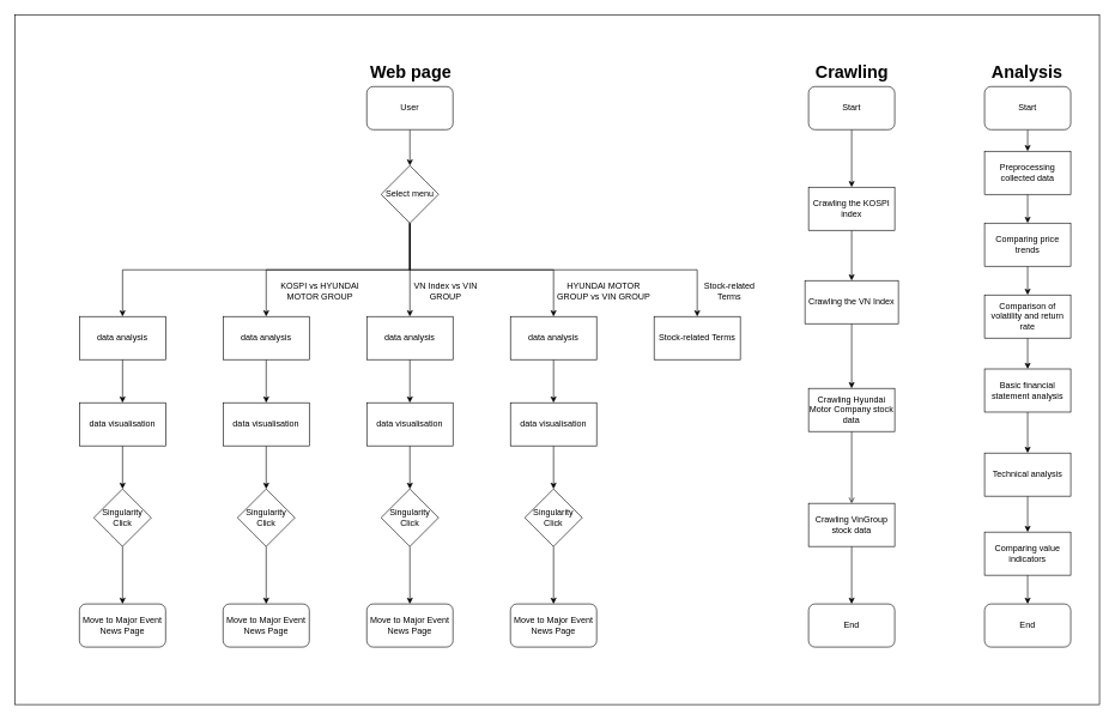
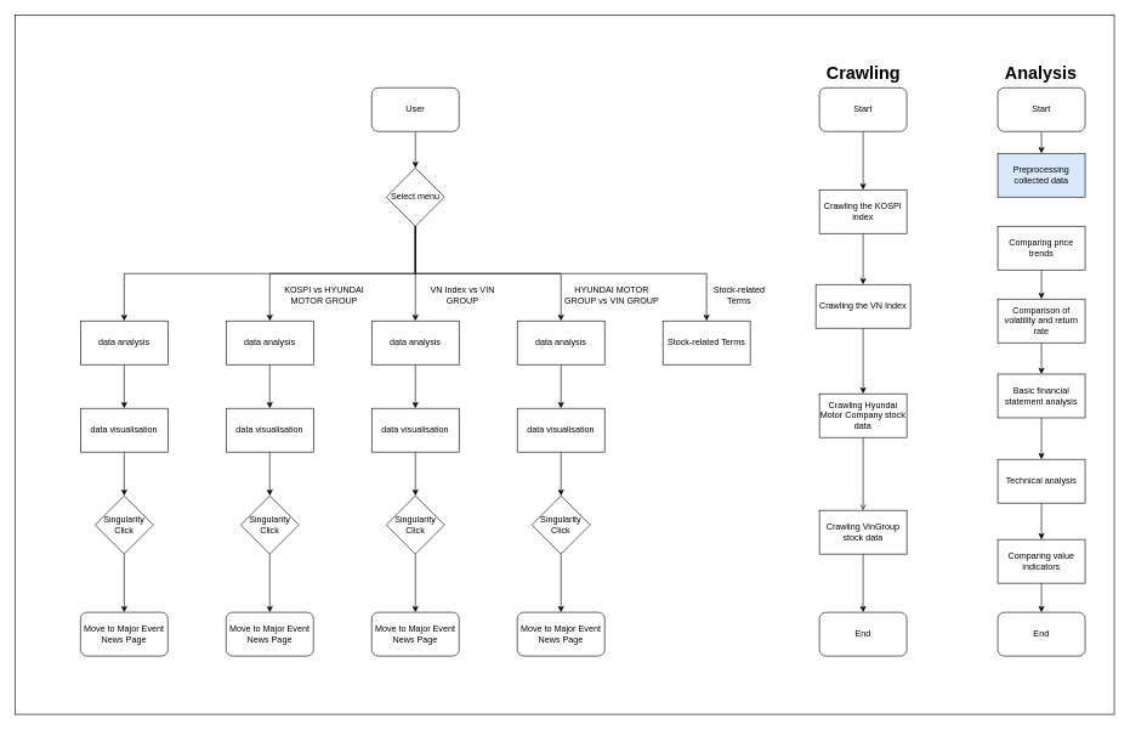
  <mxCell id="0" />
  <mxCell id="1" parent="0" />
  <mxCell id="2" value="" style="rounded=0;whiteSpace=wrap;html=1;" parent="1" vertex="1"><mxGeometry x="20" y="20" width="1510" height="960" as="geometry" /></mxCell>
  <mxCell id="3" style="edgeStyle=orthogonalEdgeStyle;rounded=0;orthogonalLoop=1;jettySize=auto;html=1;exitX=0.5;exitY=1;exitDx=0;exitDy=0;entryX=0.5;entryY=0;entryDx=0;entryDy=0;" parent="1" source="4" target="10" edge="1"><mxGeometry relative="1" as="geometry" /></mxCell>
  <mxCell id="4" value="User" style="rounded=1;whiteSpace=wrap;html=1;" parent="1" vertex="1"><mxGeometry x="510" y="120" width="120" height="60" as="geometry" /></mxCell>
  <mxCell id="5" style="edgeStyle=orthogonalEdgeStyle;rounded=0;orthogonalLoop=1;jettySize=auto;html=1;exitX=0.5;exitY=1;exitDx=0;exitDy=0;entryX=0.5;entryY=0;entryDx=0;entryDy=0;" parent="1" source="10" target="12" edge="1"><mxGeometry relative="1" as="geometry" /></mxCell>
  <mxCell id="6" style="edgeStyle=orthogonalEdgeStyle;rounded=0;orthogonalLoop=1;jettySize=auto;html=1;exitX=0.5;exitY=1;exitDx=0;exitDy=0;entryX=0.5;entryY=0;entryDx=0;entryDy=0;" parent="1" source="10" target="14" edge="1"><mxGeometry relative="1" as="geometry" /></mxCell>
  <mxCell id="7" style="edgeStyle=orthogonalEdgeStyle;rounded=0;orthogonalLoop=1;jettySize=auto;html=1;exitX=0.5;exitY=1;exitDx=0;exitDy=0;entryX=0.5;entryY=0;entryDx=0;entryDy=0;" parent="1" source="10" target="16" edge="1"><mxGeometry relative="1" as="geometry" /></mxCell>
  <mxCell id="8" style="edgeStyle=orthogonalEdgeStyle;rounded=0;orthogonalLoop=1;jettySize=auto;html=1;exitX=0.5;exitY=1;exitDx=0;exitDy=0;entryX=0.5;entryY=0;entryDx=0;entryDy=0;" parent="1" source="10" target="18" edge="1"><mxGeometry relative="1" as="geometry" /></mxCell>
  <mxCell id="9" style="edgeStyle=orthogonalEdgeStyle;rounded=0;orthogonalLoop=1;jettySize=auto;html=1;exitX=0.5;exitY=1;exitDx=0;exitDy=0;entryX=0.5;entryY=0;entryDx=0;entryDy=0;" parent="1" source="10" target="19" edge="1"><mxGeometry relative="1" as="geometry" /></mxCell>
  <mxCell id="10" value="Select menu" style="rhombus;whiteSpace=wrap;html=1;" parent="1" vertex="1"><mxGeometry x="530" y="230" width="80" height="80" as="geometry" /></mxCell>
  <mxCell id="11" style="edgeStyle=orthogonalEdgeStyle;rounded=0;orthogonalLoop=1;jettySize=auto;html=1;exitX=0.5;exitY=1;exitDx=0;exitDy=0;entryX=0.5;entryY=0;entryDx=0;entryDy=0;" parent="1" source="12" target="21" edge="1"><mxGeometry relative="1" as="geometry" /></mxCell>
  <mxCell id="12" value="data analysis" style="rounded=0;whiteSpace=wrap;html=1;" parent="1" vertex="1"><mxGeometry x="110" y="440" width="120" height="60" as="geometry" /></mxCell>
  <mxCell id="13" style="edgeStyle=orthogonalEdgeStyle;rounded=0;orthogonalLoop=1;jettySize=auto;html=1;exitX=0.5;exitY=1;exitDx=0;exitDy=0;entryX=0.5;entryY=0;entryDx=0;entryDy=0;" parent="1" source="14" target="23" edge="1"><mxGeometry relative="1" as="geometry" /></mxCell>
  <mxCell id="14" value="data analysis" style="rounded=0;whiteSpace=wrap;html=1;" parent="1" vertex="1"><mxGeometry x="310" y="440" width="120" height="60" as="geometry" /></mxCell>
  <mxCell id="15" style="edgeStyle=orthogonalEdgeStyle;rounded=0;orthogonalLoop=1;jettySize=auto;html=1;exitX=0.5;exitY=1;exitDx=0;exitDy=0;entryX=0.5;entryY=0;entryDx=0;entryDy=0;" parent="1" source="16" target="25" edge="1"><mxGeometry relative="1" as="geometry" /></mxCell>
  <mxCell id="16" value="data analysis" style="rounded=0;whiteSpace=wrap;html=1;" parent="1" vertex="1"><mxGeometry x="510" y="440" width="120" height="60" as="geometry" /></mxCell>
  <mxCell id="17" style="edgeStyle=orthogonalEdgeStyle;rounded=0;orthogonalLoop=1;jettySize=auto;html=1;exitX=0.5;exitY=1;exitDx=0;exitDy=0;entryX=0.5;entryY=0;entryDx=0;entryDy=0;" parent="1" source="18" target="27" edge="1"><mxGeometry relative="1" as="geometry" /></mxCell>
  <mxCell id="18" value="data analysis" style="rounded=0;whiteSpace=wrap;html=1;" parent="1" vertex="1"><mxGeometry x="710" y="440" width="120" height="60" as="geometry" /></mxCell>
  <mxCell id="19" value="Stock-related Terms" style="rounded=0;whiteSpace=wrap;html=1;" parent="1" vertex="1"><mxGeometry x="910" y="440" width="120" height="60" as="geometry" /></mxCell>
  <mxCell id="20" style="edgeStyle=orthogonalEdgeStyle;rounded=0;orthogonalLoop=1;jettySize=auto;html=1;exitX=0.5;exitY=1;exitDx=0;exitDy=0;entryX=0.5;entryY=0;entryDx=0;entryDy=0;" parent="1" source="21" target="29" edge="1"><mxGeometry relative="1" as="geometry" /></mxCell>
  <mxCell id="21" value="data visualisation" style="rounded=0;whiteSpace=wrap;html=1;" parent="1" vertex="1"><mxGeometry x="110" y="560" width="120" height="60" as="geometry" /></mxCell>
  <mxCell id="22" style="edgeStyle=orthogonalEdgeStyle;rounded=0;orthogonalLoop=1;jettySize=auto;html=1;exitX=0.5;exitY=1;exitDx=0;exitDy=0;entryX=0.5;entryY=0;entryDx=0;entryDy=0;" parent="1" source="23" target="31" edge="1"><mxGeometry relative="1" as="geometry" /></mxCell>
  <mxCell id="23" value="data visualisation" style="rounded=0;whiteSpace=wrap;html=1;" parent="1" vertex="1"><mxGeometry x="310" y="560" width="120" height="60" as="geometry" /></mxCell>
  <mxCell id="24" style="edgeStyle=orthogonalEdgeStyle;rounded=0;orthogonalLoop=1;jettySize=auto;html=1;exitX=0.5;exitY=1;exitDx=0;exitDy=0;entryX=0.5;entryY=0;entryDx=0;entryDy=0;" parent="1" source="25" target="33" edge="1"><mxGeometry relative="1" as="geometry" /></mxCell>
  <mxCell id="25" value="data visualisation" style="rounded=0;whiteSpace=wrap;html=1;" parent="1" vertex="1"><mxGeometry x="510" y="560" width="120" height="60" as="geometry" /></mxCell>
  <mxCell id="26" style="edgeStyle=orthogonalEdgeStyle;rounded=0;orthogonalLoop=1;jettySize=auto;html=1;exitX=0.5;exitY=1;exitDx=0;exitDy=0;entryX=0.5;entryY=0;entryDx=0;entryDy=0;" parent="1" source="27" target="35" edge="1"><mxGeometry relative="1" as="geometry" /></mxCell>
  <mxCell id="27" value="data visualisation" style="rounded=0;whiteSpace=wrap;html=1;" parent="1" vertex="1"><mxGeometry x="710" y="560" width="120" height="60" as="geometry" /></mxCell>
  <mxCell id="28" style="edgeStyle=orthogonalEdgeStyle;rounded=0;orthogonalLoop=1;jettySize=auto;html=1;exitX=0.5;exitY=1;exitDx=0;exitDy=0;entryX=0.5;entryY=0;entryDx=0;entryDy=0;" parent="1" source="29" target="36" edge="1"><mxGeometry relative="1" as="geometry" /></mxCell>
  <mxCell id="29" value="Singularity Click" style="rhombus;whiteSpace=wrap;html=1;" parent="1" vertex="1"><mxGeometry x="130" y="680" width="80" height="80" as="geometry" /></mxCell>
  <mxCell id="30" style="edgeStyle=orthogonalEdgeStyle;rounded=0;orthogonalLoop=1;jettySize=auto;html=1;exitX=0.5;exitY=1;exitDx=0;exitDy=0;entryX=0.5;entryY=0;entryDx=0;entryDy=0;" parent="1" source="31" target="37" edge="1"><mxGeometry relative="1" as="geometry" /></mxCell>
  <mxCell id="31" value="Singularity Click" style="rhombus;whiteSpace=wrap;html=1;" parent="1" vertex="1"><mxGeometry x="330" y="680" width="80" height="80" as="geometry" /></mxCell>
  <mxCell id="32" style="edgeStyle=orthogonalEdgeStyle;rounded=0;orthogonalLoop=1;jettySize=auto;html=1;exitX=0.5;exitY=1;exitDx=0;exitDy=0;entryX=0.5;entryY=0;entryDx=0;entryDy=0;" parent="1" source="33" target="38" edge="1"><mxGeometry relative="1" as="geometry" /></mxCell>
  <mxCell id="33" value="Singularity Click" style="rhombus;whiteSpace=wrap;html=1;" parent="1" vertex="1"><mxGeometry x="530" y="680" width="80" height="80" as="geometry" /></mxCell>
  <mxCell id="34" style="edgeStyle=orthogonalEdgeStyle;rounded=0;orthogonalLoop=1;jettySize=auto;html=1;exitX=0.5;exitY=1;exitDx=0;exitDy=0;entryX=0.5;entryY=0;entryDx=0;entryDy=0;" parent="1" source="35" target="39" edge="1"><mxGeometry relative="1" as="geometry" /></mxCell>
  <mxCell id="35" value="Singularity Click" style="rhombus;whiteSpace=wrap;html=1;" parent="1" vertex="1"><mxGeometry x="730" y="680" width="80" height="80" as="geometry" /></mxCell>
  <mxCell id="36" value="Move to Major Event News Page" style="rounded=1;whiteSpace=wrap;html=1;" parent="1" vertex="1"><mxGeometry x="110" y="840" width="120" height="60" as="geometry" /></mxCell>
  <mxCell id="37" value="Move to Major Event News Page" style="rounded=1;whiteSpace=wrap;html=1;" parent="1" vertex="1"><mxGeometry x="310" y="840" width="120" height="60" as="geometry" /></mxCell>
  <mxCell id="38" value="Move to Major Event News Page" style="rounded=1;whiteSpace=wrap;html=1;" parent="1" vertex="1"><mxGeometry x="510" y="840" width="120" height="60" as="geometry" /></mxCell>
  <mxCell id="39" value="Move to Major Event News Page" style="rounded=1;whiteSpace=wrap;html=1;" parent="1" vertex="1"><mxGeometry x="710" y="840" width="120" height="60" as="geometry" /></mxCell>
  <mxCell id="40" style="edgeStyle=orthogonalEdgeStyle;rounded=0;orthogonalLoop=1;jettySize=auto;html=1;exitX=0.5;exitY=1;exitDx=0;exitDy=0;entryX=0.5;entryY=0;entryDx=0;entryDy=0;" parent="1" source="41" target="43" edge="1"><mxGeometry relative="1" as="geometry" /></mxCell>
  <mxCell id="41" value="Start" style="rounded=1;whiteSpace=wrap;html=1;" parent="1" vertex="1"><mxGeometry x="1125" y="120" width="120" height="60" as="geometry" /></mxCell>
  <mxCell id="42" style="edgeStyle=orthogonalEdgeStyle;rounded=0;orthogonalLoop=1;jettySize=auto;html=1;exitX=0.5;exitY=1;exitDx=0;exitDy=0;entryX=0.5;entryY=0;entryDx=0;entryDy=0;" parent="1" source="43" target="45" edge="1"><mxGeometry relative="1" as="geometry" /></mxCell>
  <mxCell id="43" value="Crawling the KOSPI index" style="rounded=0;whiteSpace=wrap;html=1;" parent="1" vertex="1"><mxGeometry x="1125" y="260" width="120" height="60" as="geometry" /></mxCell>
  <mxCell id="44" style="edgeStyle=orthogonalEdgeStyle;rounded=0;orthogonalLoop=1;jettySize=auto;html=1;exitX=0.5;exitY=1;exitDx=0;exitDy=0;entryX=0.5;entryY=0;entryDx=0;entryDy=0;" parent="1" source="45" target="47" edge="1"><mxGeometry relative="1" as="geometry" /></mxCell>
  <mxCell id="45" value="Crawling the VN Index" style="rounded=0;whiteSpace=wrap;html=1;" parent="1" vertex="1"><mxGeometry x="1120" y="390" width="130" height="60" as="geometry" /></mxCell>
  <mxCell id="46" style="edgeStyle=orthogonalEdgeStyle;rounded=0;orthogonalLoop=1;jettySize=auto;html=1;exitX=0.5;exitY=1;exitDx=0;exitDy=0;entryX=0.5;entryY=0;entryDx=0;entryDy=0;endArrow=open;" parent="1" source="47" target="49" edge="1"><mxGeometry relative="1" as="geometry" /></mxCell>
  <mxCell id="47" value="Crawling Hyundai Motor Company stock data" style="rounded=0;whiteSpace=wrap;html=1;" parent="1" vertex="1"><mxGeometry x="1125" y="540" width="120" height="60" as="geometry" /></mxCell>
  <mxCell id="48" style="edgeStyle=orthogonalEdgeStyle;rounded=0;orthogonalLoop=1;jettySize=auto;html=1;exitX=0.5;exitY=1;exitDx=0;exitDy=0;entryX=0.5;entryY=0;entryDx=0;entryDy=0;" parent="1" source="49" target="54" edge="1"><mxGeometry relative="1" as="geometry" /></mxCell>
  <mxCell id="49" value="Crawling VinGroup stock data" style="rounded=0;whiteSpace=wrap;html=1;" parent="1" vertex="1"><mxGeometry x="1125" y="700" width="120" height="60" as="geometry" /></mxCell>
  <mxCell id="50" value="KOSPI vs HYUNDAI MOTOR GROUP" style="text;html=1;strokeColor=none;fillColor=none;align=center;verticalAlign=middle;whiteSpace=wrap;rounded=0;" parent="1" vertex="1"><mxGeometry x="380" y="390" width="130" height="30" as="geometry" /></mxCell>
- <mxCell id="51" value="VN Index vs VIN GROUP" style="text;html=1;strokeColor=none;fillColor=none;align=center;verticalAlign=middle;whiteSpace=wrap;rounded=0;" parent="1" vertex="1"><mxGeometry x="555" y="390" width="130" height="30" as="geometry" /></mxCell>
+ <mxCell id="51" value="VN Index vs VIN GROUP" style="text;html=1;strokeColor=none;fillColor=none;align=center;verticalAlign=middle;whiteSpace=wrap;rounded=0;" parent="1" vertex="1"><mxGeometry x="570" y="390" width="130" height="30" as="geometry" /></mxCell>
  <mxCell id="52" value="HYUNDAI MOTOR GROUP vs VIN GROUP" style="text;html=1;strokeColor=none;fillColor=none;align=center;verticalAlign=middle;whiteSpace=wrap;rounded=0;" parent="1" vertex="1"><mxGeometry x="770" y="390" width="140" height="30" as="geometry" /></mxCell>
  <mxCell id="53" value="Stock-related Terms" style="text;html=1;strokeColor=none;fillColor=none;align=center;verticalAlign=middle;whiteSpace=wrap;rounded=0;" parent="1" vertex="1"><mxGeometry x="970" y="390" width="90" height="30" as="geometry" /></mxCell>
  <mxCell id="54" value="End" style="rounded=1;whiteSpace=wrap;html=1;" parent="1" vertex="1"><mxGeometry x="1125" y="840" width="120" height="60" as="geometry" /></mxCell>
  <mxCell id="55" value="&lt;h1&gt;Crawling&lt;/h1&gt;" style="text;html=1;strokeColor=none;fillColor=none;spacing=5;spacingTop=-20;whiteSpace=wrap;overflow=hidden;rounded=0;" parent="1" vertex="1"><mxGeometry x="1130" y="80" width="115" height="40" as="geometry" /></mxCell>
- <mxCell id="56" value="&lt;h1&gt;Web page&lt;br&gt;&lt;/h1&gt;" style="text;html=1;strokeColor=none;fillColor=none;spacing=5;spacingTop=-20;whiteSpace=wrap;overflow=hidden;rounded=0;" parent="1" vertex="1"><mxGeometry x="510" y="80" width="130" height="40" as="geometry" /></mxCell>
  <mxCell id="57" value="&lt;h1&gt;Analysis&lt;br&gt;&lt;/h1&gt;" style="text;html=1;strokeColor=none;fillColor=none;spacing=5;spacingTop=-20;whiteSpace=wrap;overflow=hidden;rounded=0;" parent="1" vertex="1"><mxGeometry x="1375" y="80" width="110" height="40" as="geometry" /></mxCell>
  <mxCell id="58" style="edgeStyle=orthogonalEdgeStyle;rounded=0;orthogonalLoop=1;jettySize=auto;html=1;exitX=0.5;exitY=1;exitDx=0;exitDy=0;entryX=0.5;entryY=0;entryDx=0;entryDy=0;" parent="1" source="59" target="61" edge="1"><mxGeometry relative="1" as="geometry" /></mxCell>
  <mxCell id="59" value="Start" style="rounded=1;whiteSpace=wrap;html=1;" parent="1" vertex="1"><mxGeometry x="1370" y="120" width="120" height="60" as="geometry" /></mxCell>
- <mxCell id="60" style="edgeStyle=orthogonalEdgeStyle;rounded=0;orthogonalLoop=1;jettySize=auto;html=1;exitX=0.5;exitY=1;exitDx=0;exitDy=0;entryX=0.5;entryY=0;entryDx=0;entryDy=0;" parent="1" source="61" target="63" edge="1"><mxGeometry relative="1" as="geometry" /></mxCell>
- <mxCell id="61" value="Preprocessing collected data" style="rounded=0;whiteSpace=wrap;html=1;" parent="1" vertex="1"><mxGeometry x="1370" y="210" width="120" height="60" as="geometry" /></mxCell>
+ <mxCell id="61" value="Preprocessing collected data" style="rounded=0;whiteSpace=wrap;html=1;fillColor=#dae8fc;" parent="1" vertex="1"><mxGeometry x="1370" y="210" width="120" height="60" as="geometry" /></mxCell>
  <mxCell id="62" style="edgeStyle=orthogonalEdgeStyle;rounded=0;orthogonalLoop=1;jettySize=auto;html=1;exitX=0.5;exitY=1;exitDx=0;exitDy=0;entryX=0.5;entryY=0;entryDx=0;entryDy=0;" parent="1" source="63" target="65" edge="1"><mxGeometry relative="1" as="geometry" /></mxCell>
  <mxCell id="63" value="Comparing price trends" style="rounded=0;whiteSpace=wrap;html=1;" parent="1" vertex="1"><mxGeometry x="1370" y="310" width="120" height="60" as="geometry" /></mxCell>
  <mxCell id="64" style="edgeStyle=orthogonalEdgeStyle;rounded=0;orthogonalLoop=1;jettySize=auto;html=1;exitX=0.5;exitY=1;exitDx=0;exitDy=0;entryX=0.5;entryY=0;entryDx=0;entryDy=0;" parent="1" source="65" target="67" edge="1"><mxGeometry relative="1" as="geometry" /></mxCell>
  <mxCell id="65" value="Comparison of volatility and return rate" style="rounded=0;whiteSpace=wrap;html=1;" parent="1" vertex="1"><mxGeometry x="1370" y="410" width="120" height="60" as="geometry" /></mxCell>
  <mxCell id="66" style="edgeStyle=orthogonalEdgeStyle;rounded=0;orthogonalLoop=1;jettySize=auto;html=1;exitX=0.5;exitY=1;exitDx=0;exitDy=0;entryX=0.5;entryY=0;entryDx=0;entryDy=0;" parent="1" source="67" target="69" edge="1"><mxGeometry relative="1" as="geometry" /></mxCell>
  <mxCell id="67" value="Basic financial statement analysis" style="rounded=0;whiteSpace=wrap;html=1;" parent="1" vertex="1"><mxGeometry x="1370" y="513" width="120" height="60" as="geometry" /></mxCell>
  <mxCell id="68" style="edgeStyle=orthogonalEdgeStyle;rounded=0;orthogonalLoop=1;jettySize=auto;html=1;exitX=0.5;exitY=1;exitDx=0;exitDy=0;entryX=0.5;entryY=0;entryDx=0;entryDy=0;" parent="1" source="69" target="71" edge="1"><mxGeometry relative="1" as="geometry" /></mxCell>
  <mxCell id="69" value="Technical analysis" style="rounded=0;whiteSpace=wrap;html=1;" parent="1" vertex="1"><mxGeometry x="1370" y="630" width="120" height="60" as="geometry" /></mxCell>
  <mxCell id="70" style="edgeStyle=orthogonalEdgeStyle;rounded=0;orthogonalLoop=1;jettySize=auto;html=1;exitX=0.5;exitY=1;exitDx=0;exitDy=0;entryX=0.5;entryY=0;entryDx=0;entryDy=0;" parent="1" source="71" target="72" edge="1"><mxGeometry relative="1" as="geometry" /></mxCell>
  <mxCell id="71" value="Comparing value indicators" style="rounded=0;whiteSpace=wrap;html=1;" parent="1" vertex="1"><mxGeometry x="1370" y="740" width="120" height="60" as="geometry" /></mxCell>
  <mxCell id="72" value="End" style="rounded=1;whiteSpace=wrap;html=1;" parent="1" vertex="1"><mxGeometry x="1370" y="840" width="120" height="60" as="geometry" /></mxCell>
